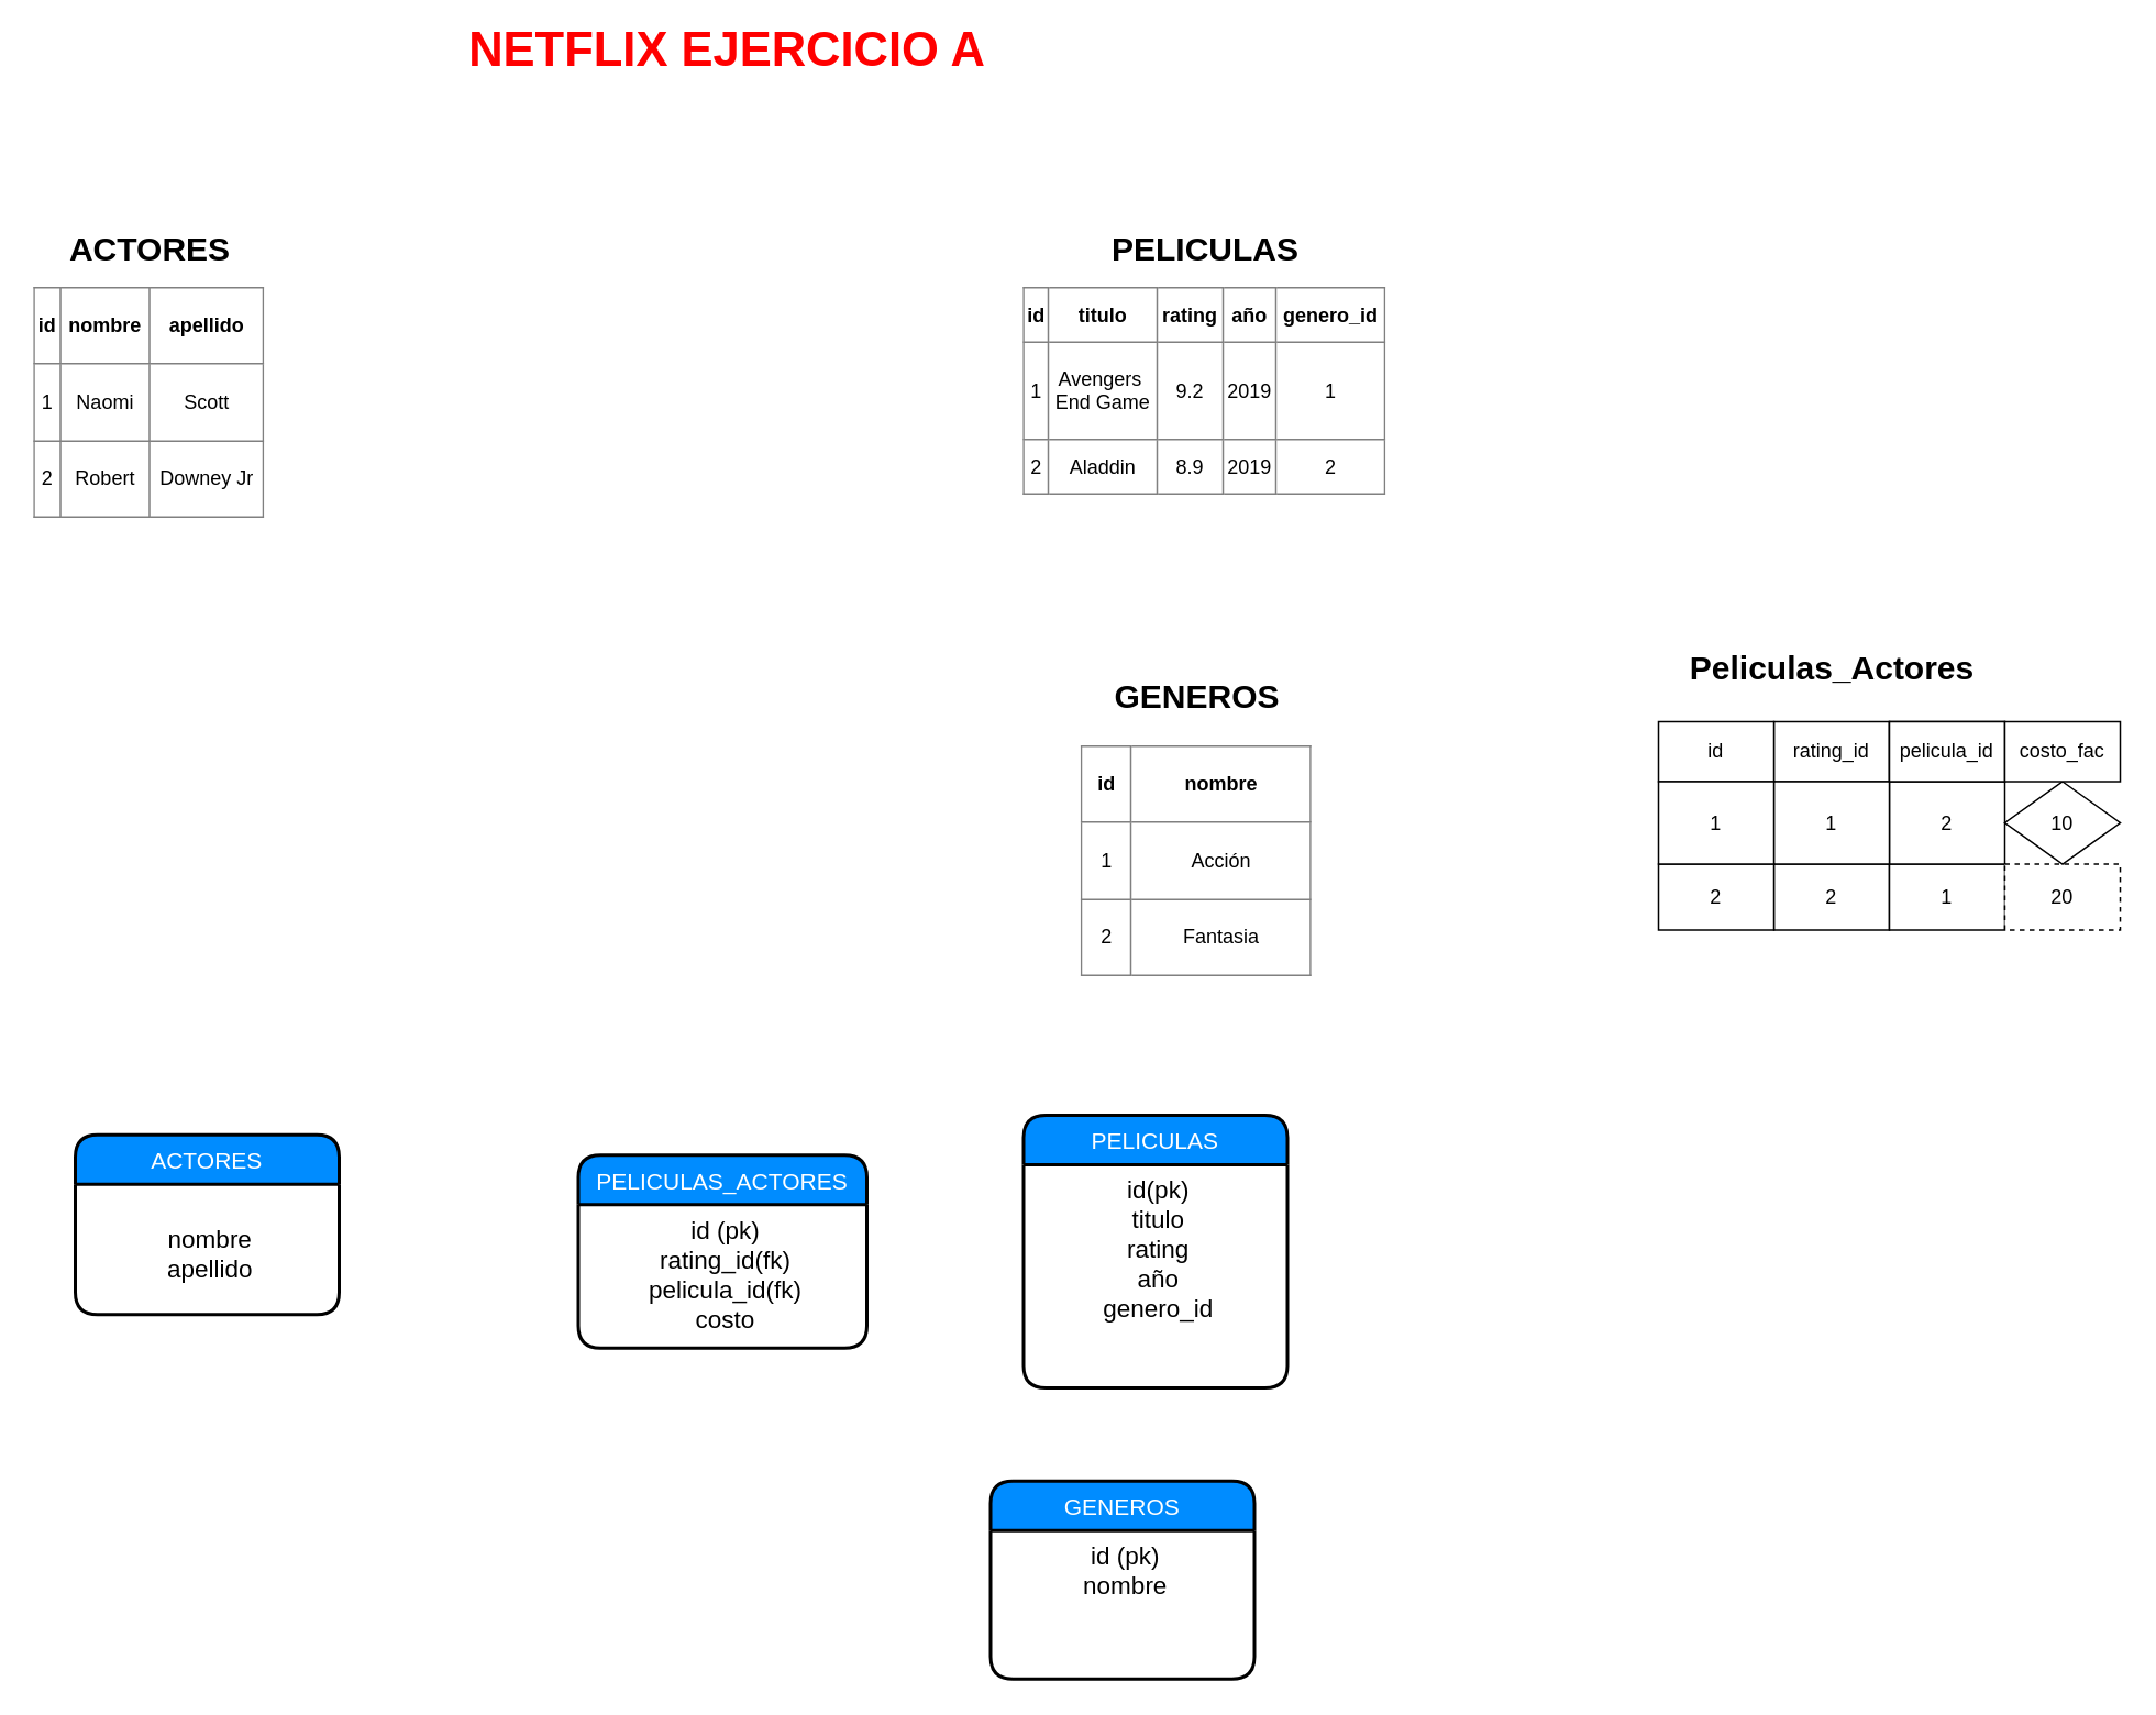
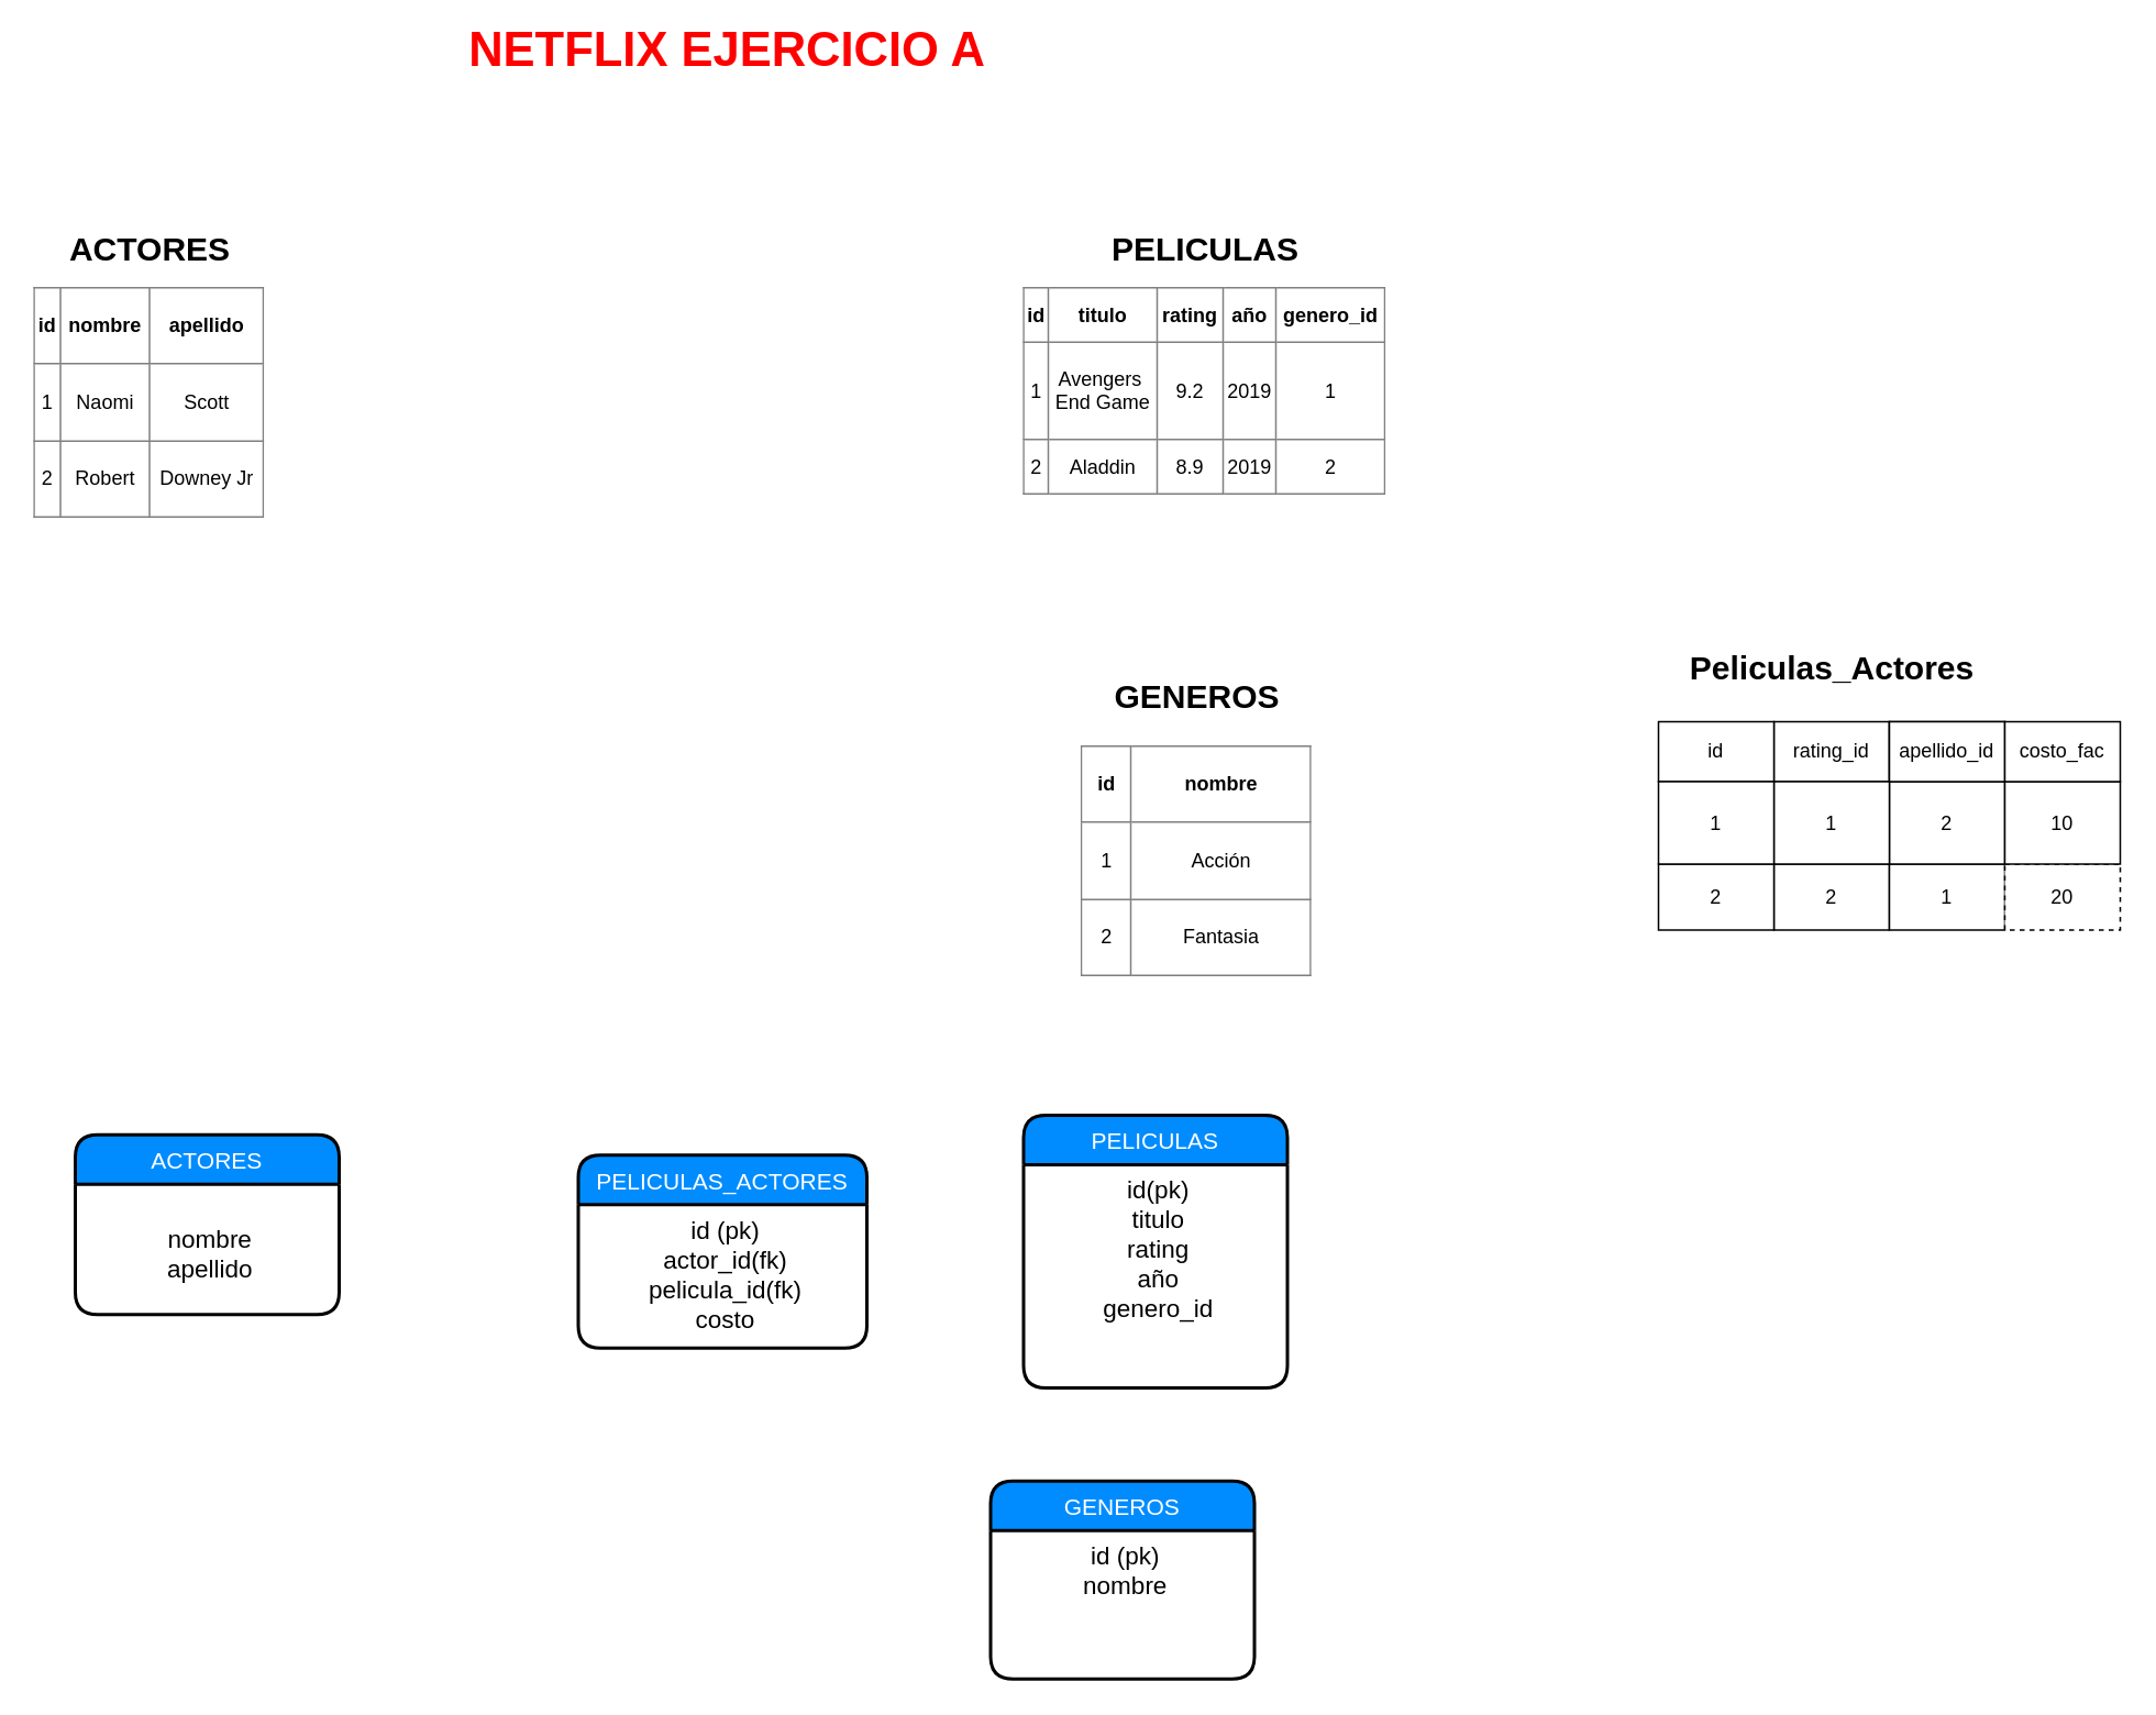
  <mxCell id="0" />
  <mxCell id="1" parent="0" />
  <mxCell id="2" value="&lt;font style=&quot;font-size: 29px&quot;&gt;&lt;b&gt;NETFLIX EJERCICIO A&lt;/b&gt;&lt;/font&gt;" style="text;html=1;align=center;verticalAlign=middle;resizable=0;points=[];;autosize=1;fontColor=#FF0000;" parent="1" vertex="1"><mxGeometry x="275" y="20" width="330" height="20" as="geometry" /></mxCell>
  <mxCell id="3" value="&lt;table border=&quot;1&quot; width=&quot;100%&quot; style=&quot;width: 100% ; height: 100% ; border-collapse: collapse&quot;&gt;&lt;tbody&gt;&lt;tr&gt;&lt;td align=&quot;center&quot;&gt;&lt;b&gt;id&lt;/b&gt;&lt;/td&gt;&lt;td align=&quot;center&quot;&gt;&lt;b&gt;nombre&lt;/b&gt;&lt;/td&gt;&lt;/tr&gt;&lt;tr&gt;&lt;td align=&quot;center&quot;&gt;1&lt;/td&gt;&lt;td align=&quot;center&quot;&gt;Acción&lt;/td&gt;&lt;/tr&gt;&lt;tr&gt;&lt;td align=&quot;center&quot;&gt;2&lt;/td&gt;&lt;td align=&quot;center&quot;&gt;Fantasia&lt;/td&gt;&lt;/tr&gt;&lt;/tbody&gt;&lt;/table&gt;" style="text;html=1;overflow=fill;rounded=0;glass=0;comic=0;shadow=0;" parent="1" vertex="1"><mxGeometry x="655" y="452.17" width="140" height="140" as="geometry" /></mxCell>
  <mxCell id="4" value="GENEROS" style="text;html=1;resizable=0;points=[];autosize=1;align=center;verticalAlign=top;spacingTop=-4;fontStyle=1;fontSize=20;" parent="1" vertex="1"><mxGeometry x="665" y="407.17" width="120" height="30" as="geometry" /></mxCell>
  <mxCell id="5" value="&lt;table border=&quot;1&quot; width=&quot;100%&quot; style=&quot;width: 100% ; height: 100% ; border-collapse: collapse&quot;&gt;&lt;tbody&gt;&lt;tr&gt;&lt;td align=&quot;center&quot;&gt;&lt;b&gt;id&lt;/b&gt;&lt;/td&gt;&lt;td align=&quot;center&quot;&gt;&lt;b&gt;nombre&lt;/b&gt;&lt;/td&gt;&lt;td style=&quot;text-align: center&quot;&gt;&lt;b&gt;apellido&lt;/b&gt;&lt;/td&gt;&lt;/tr&gt;&lt;tr&gt;&lt;td align=&quot;center&quot;&gt;1&lt;/td&gt;&lt;td align=&quot;center&quot;&gt;Naomi&lt;/td&gt;&lt;td style=&quot;text-align: center&quot;&gt;Scott&lt;/td&gt;&lt;/tr&gt;&lt;tr&gt;&lt;td align=&quot;center&quot;&gt;2&lt;/td&gt;&lt;td align=&quot;center&quot;&gt;Robert&lt;/td&gt;&lt;td style=&quot;text-align: center&quot;&gt;Downey Jr&lt;/td&gt;&lt;/tr&gt;&lt;/tbody&gt;&lt;/table&gt;" style="text;html=1;overflow=fill;rounded=0;glass=0;comic=0;shadow=0;" parent="1" vertex="1"><mxGeometry x="20" y="173.67" width="140" height="140" as="geometry" /></mxCell>
  <mxCell id="6" value="ACTORES" style="text;html=1;resizable=0;points=[];autosize=1;align=center;verticalAlign=top;spacingTop=-4;fontStyle=1;fontSize=20;" parent="1" vertex="1"><mxGeometry x="35" y="135.67" width="110" height="30" as="geometry" /></mxCell>
  <mxCell id="7" style="edgeStyle=orthogonalEdgeStyle;rounded=0;orthogonalLoop=1;jettySize=auto;html=1;exitX=0;exitY=0.25;exitDx=0;exitDy=0;entryX=0.5;entryY=1;entryDx=0;entryDy=0;fontSize=20;strokeColor=none;endArrow=ERoneToMany;endFill=0;startArrow=ERmandOne;startFill=0;" parent="1" source="8" edge="1"><mxGeometry relative="1" as="geometry"><mxPoint x="415.667" y="314" as="targetPoint" /></mxGeometry></mxCell>
  <mxCell id="8" value="&lt;table border=&quot;1&quot; width=&quot;100%&quot; style=&quot;text-align: center ; width: 100% ; height: 100% ; border-collapse: collapse&quot;&gt;&lt;tbody&gt;&lt;tr&gt;&lt;td align=&quot;center&quot;&gt;&lt;b&gt;id&lt;/b&gt;&lt;/td&gt;&lt;td align=&quot;center&quot;&gt;&lt;b&gt;titulo&lt;/b&gt;&lt;/td&gt;&lt;td&gt;&lt;b&gt;rating&lt;/b&gt;&lt;/td&gt;&lt;td style=&quot;text-align: center&quot;&gt;&lt;b&gt;año&lt;/b&gt;&lt;/td&gt;&lt;td&gt;&lt;b&gt;genero_id&lt;/b&gt;&lt;/td&gt;&lt;/tr&gt;&lt;tr&gt;&lt;td align=&quot;center&quot;&gt;1&lt;/td&gt;&lt;td align=&quot;center&quot;&gt;Avengers&amp;nbsp;&lt;br&gt;End Game&lt;/td&gt;&lt;td&gt;9.2&lt;/td&gt;&lt;td style=&quot;text-align: center&quot;&gt;2019&lt;/td&gt;&lt;td&gt;1&lt;/td&gt;&lt;/tr&gt;&lt;tr&gt;&lt;td align=&quot;center&quot;&gt;2&lt;/td&gt;&lt;td align=&quot;center&quot;&gt;Aladdin&lt;/td&gt;&lt;td&gt;8.9&lt;/td&gt;&lt;td style=&quot;text-align: center&quot;&gt;2019&lt;/td&gt;&lt;td&gt;2&lt;/td&gt;&lt;/tr&gt;&lt;/tbody&gt;&lt;/table&gt;" style="text;html=1;overflow=fill;rounded=0;glass=0;comic=0;shadow=0;" parent="1" vertex="1"><mxGeometry x="620" y="173.67" width="220" height="126.33" as="geometry" /></mxCell>
  <mxCell id="9" value="PELICULAS" style="text;html=1;resizable=0;points=[];autosize=1;align=center;verticalAlign=top;spacingTop=-4;fontStyle=1;fontSize=20;" parent="1" vertex="1"><mxGeometry x="665" y="135.67" width="130" height="30" as="geometry" /></mxCell>
  <mxCell id="10" value="ACTORES" style="swimlane;childLayout=stackLayout;horizontal=1;startSize=30;horizontalStack=0;fillColor=#008cff;fontColor=#FFFFFF;rounded=1;fontSize=14;fontStyle=0;strokeWidth=2;resizeParent=0;resizeLast=1;shadow=0;dashed=0;align=center;glass=0;comic=0;" parent="1" vertex="1"><mxGeometry x="45" y="687.67" width="160" height="109" as="geometry" /></mxCell>
  <mxCell id="11" value="&#10;nombre&#10;apellido&#10;" style="align=center;strokeColor=none;fillColor=none;spacingLeft=4;fontSize=15;verticalAlign=top;resizable=0;rotatable=0;part=1;" parent="10" vertex="1"><mxGeometry y="30" width="160" height="79" as="geometry" /></mxCell>
  <mxCell id="12" value="GENEROS" style="swimlane;childLayout=stackLayout;horizontal=1;startSize=30;horizontalStack=0;fillColor=#008cff;fontColor=#FFFFFF;rounded=1;fontSize=14;fontStyle=0;strokeWidth=2;resizeParent=0;resizeLast=1;shadow=0;dashed=0;align=center;glass=0;comic=0;" parent="1" vertex="1"><mxGeometry x="600" y="897.67" width="160" height="120" as="geometry" /></mxCell>
  <mxCell id="13" value="id (pk)&#10;nombre&#10;" style="align=center;strokeColor=none;fillColor=none;spacingLeft=4;fontSize=15;verticalAlign=top;resizable=0;rotatable=0;part=1;" parent="12" vertex="1"><mxGeometry y="30" width="160" height="90" as="geometry" /></mxCell>
  <mxCell id="14" value="2" style="rounded=0;whiteSpace=wrap;html=1;" vertex="1" parent="1"><mxGeometry x="1075" y="523.5" width="70" height="40" as="geometry" /></mxCell>
  <mxCell id="15" value="1" style="rounded=0;whiteSpace=wrap;html=1;" vertex="1" parent="1"><mxGeometry x="1145" y="523.5" width="70" height="40" as="geometry" /></mxCell>
  <mxCell id="16" value="rating_id" style="rounded=0;whiteSpace=wrap;html=1;" vertex="1" parent="1"><mxGeometry x="1075" y="437.17" width="70" height="36.33" as="geometry" /></mxCell>
  <mxCell id="17" value="costo_fac" style="rounded=0;whiteSpace=wrap;html=1;" vertex="1" parent="1"><mxGeometry x="1145" y="437.17" width="70" height="36.33" as="geometry" /></mxCell>
  <mxCell id="18" value="2" style="rounded=0;whiteSpace=wrap;html=1;" vertex="1" parent="1"><mxGeometry x="1145" y="473.5" width="70" height="50" as="geometry" /></mxCell>
  <mxCell id="19" value="1" style="rounded=0;whiteSpace=wrap;html=1;" vertex="1" parent="1"><mxGeometry x="1075" y="473.5" width="70" height="50" as="geometry" /></mxCell>
  <mxCell id="20" value="Peliculas_Actores" style="text;html=1;resizable=0;points=[];autosize=1;align=center;verticalAlign=top;spacingTop=-4;fontStyle=1;fontSize=20;" vertex="1" parent="1"><mxGeometry x="1015" y="390" width="190" height="30" as="geometry" /></mxCell>
  <mxCell id="21" value="2" style="rounded=0;whiteSpace=wrap;html=1;" vertex="1" parent="1"><mxGeometry x="1005" y="523.5" width="70" height="40" as="geometry" /></mxCell>
  <mxCell id="22" value="id" style="rounded=0;whiteSpace=wrap;html=1;" vertex="1" parent="1"><mxGeometry x="1005" y="437.17" width="70" height="36.33" as="geometry" /></mxCell>
  <mxCell id="23" value="1" style="rounded=0;whiteSpace=wrap;html=1;" vertex="1" parent="1"><mxGeometry x="1005" y="473.5" width="70" height="50" as="geometry" /></mxCell>
- <mxCell id="24" value="pelicula_id" style="rounded=0;whiteSpace=wrap;html=1;" vertex="1" parent="1"><mxGeometry x="1145" y="437.17" width="70" height="36.33" as="geometry" /></mxCell>
+ <mxCell id="24" value="apellido_id" style="rounded=0;whiteSpace=wrap;html=1;" vertex="1" parent="1"><mxGeometry x="1145" y="437.17" width="70" height="36.33" as="geometry" /></mxCell>
  <mxCell id="25" value="20&lt;br&gt;" style="rounded=0;whiteSpace=wrap;html=1;dashed=1;" vertex="1" parent="1"><mxGeometry x="1215" y="523.5" width="70" height="40" as="geometry" /></mxCell>
- <mxCell id="26" value="10" style="rhombus;whiteSpace=wrap;html=1;" vertex="1" parent="1"><mxGeometry x="1215" y="473.5" width="70" height="50" as="geometry" /></mxCell>
+ <mxCell id="26" value="10" style="rounded=0;whiteSpace=wrap;html=1;" vertex="1" parent="1"><mxGeometry x="1215" y="473.5" width="70" height="50" as="geometry" /></mxCell>
  <mxCell id="27" value="costo_fac" style="rounded=0;whiteSpace=wrap;html=1;" vertex="1" parent="1"><mxGeometry x="1215" y="437.17" width="70" height="36.33" as="geometry" /></mxCell>
  <mxCell id="28" value="PELICULAS_ACTORES" style="swimlane;childLayout=stackLayout;horizontal=1;startSize=30;horizontalStack=0;fillColor=#008cff;fontColor=#FFFFFF;rounded=1;fontSize=14;fontStyle=0;strokeWidth=2;resizeParent=0;resizeLast=1;shadow=0;dashed=0;align=center;glass=0;comic=0;" vertex="1" parent="1"><mxGeometry x="350" y="700" width="175" height="117" as="geometry" /></mxCell>
- <mxCell id="29" value="id (pk)&#10;rating_id(fk)&#10;pelicula_id(fk)&#10;costo&#10;" style="align=center;strokeColor=none;fillColor=none;spacingLeft=4;fontSize=15;verticalAlign=top;resizable=0;rotatable=0;part=1;" vertex="1" parent="28"><mxGeometry y="30" width="175" height="87" as="geometry" /></mxCell>
+ <mxCell id="29" value="id (pk)&#10;actor_id(fk)&#10;pelicula_id(fk)&#10;costo&#10;" style="align=center;strokeColor=none;fillColor=none;spacingLeft=4;fontSize=15;verticalAlign=top;resizable=0;rotatable=0;part=1;" vertex="1" parent="28"><mxGeometry y="30" width="175" height="87" as="geometry" /></mxCell>
  <mxCell id="30" value="PELICULAS" style="swimlane;childLayout=stackLayout;horizontal=1;startSize=30;horizontalStack=0;fillColor=#008cff;fontColor=#FFFFFF;rounded=1;fontSize=14;fontStyle=0;strokeWidth=2;resizeParent=0;resizeLast=1;shadow=0;dashed=0;align=center;glass=0;comic=0;" parent="1" vertex="1"><mxGeometry x="620" y="675.83" width="160" height="165.33" as="geometry" /></mxCell>
  <mxCell id="31" value="id(pk)&#10;titulo&#10;rating&#10;año&#10;genero_id&#10;" style="align=center;strokeColor=none;fillColor=none;spacingLeft=4;fontSize=15;verticalAlign=top;resizable=0;rotatable=0;part=1;" parent="30" vertex="1"><mxGeometry y="30" width="160" height="135.33" as="geometry" /></mxCell>
